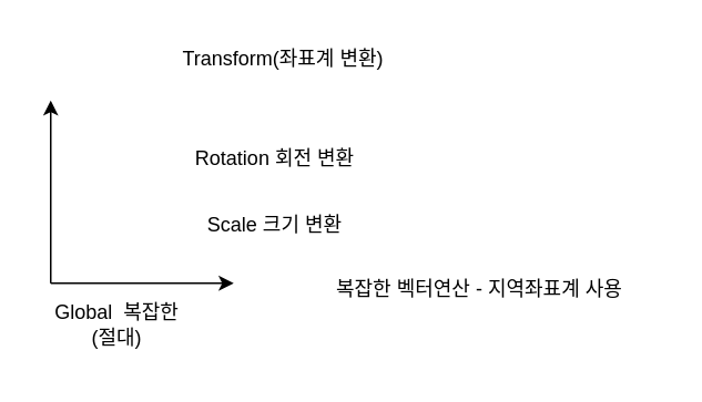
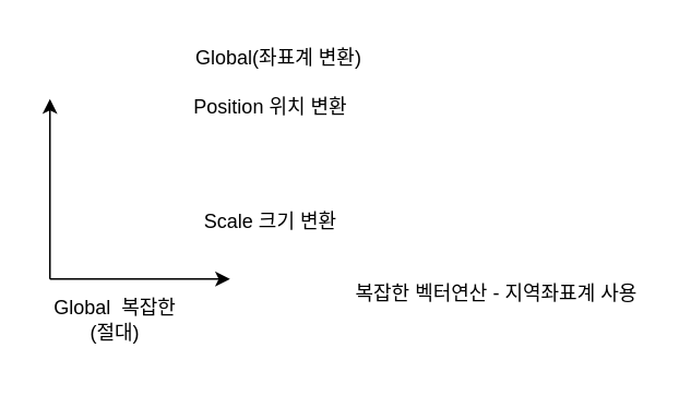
  <mxCell id="0" />
  <mxCell id="1" parent="0" />
  <mxCell id="2" value="" style="endArrow=classic;html=1;rounded=0;" edge="1" parent="1"><mxGeometry width="50" height="50" relative="1" as="geometry"><mxPoint x="30" y="170" as="sourcePoint" /><mxPoint x="30" y="60" as="targetPoint" /></mxGeometry></mxCell>
  <mxCell id="3" value="" style="endArrow=classic;html=1;rounded=0;" edge="1" parent="1"><mxGeometry width="50" height="50" relative="1" as="geometry"><mxPoint x="30" y="170" as="sourcePoint" /><mxPoint x="140" y="170" as="targetPoint" /></mxGeometry></mxCell>
  <mxCell id="4" value="Global&amp;nbsp; 복잡한&lt;div&gt;(절대)&lt;/div&gt;" style="text;html=1;align=center;verticalAlign=middle;whiteSpace=wrap;rounded=0;" vertex="1" parent="1"><mxGeometry x="20" y="180" width="100" height="30" as="geometry" /></mxCell>
- <mxCell id="5" value="Transform(좌표계 변환)" style="text;html=1;align=center;verticalAlign=middle;whiteSpace=wrap;rounded=0;" vertex="1" parent="1"><mxGeometry x="90" y="20" width="160" height="30" as="geometry" /></mxCell>
- <mxCell id="6" value="복잡한 벡터연산 - 지역좌표계 사용" style="text;html=1;whiteSpace=wrap;overflow=hidden;rounded=0;" vertex="1" parent="1"><mxGeometry x="200" y="160" width="200" height="60" as="geometry" /></mxCell>
- <mxCell id="8" value="Rotation 회전 변환" style="text;html=1;align=center;verticalAlign=middle;whiteSpace=wrap;rounded=0;" vertex="1" parent="1"><mxGeometry x="100" y="80" width="130" height="30" as="geometry" /></mxCell>
+ <mxCell id="5" value="Global(좌표계 변환)" style="text;html=1;align=center;verticalAlign=middle;whiteSpace=wrap;rounded=0;" vertex="1" parent="1"><mxGeometry x="90" y="20" width="160" height="30" as="geometry" /></mxCell>
+ <mxCell id="6" value="복잡한 벡터연산 - 지역좌표계 사용" style="text;html=1;whiteSpace=wrap;overflow=hidden;rounded=0;" vertex="1" parent="1"><mxGeometry x="215" y="165" width="200" height="60" as="geometry" /></mxCell>
+ <mxCell id="7" value="Position 위치 변환" style="text;html=1;align=center;verticalAlign=middle;whiteSpace=wrap;rounded=0;" vertex="1" parent="1"><mxGeometry x="100" y="50" width="130" height="30" as="geometry" /></mxCell>
  <mxCell id="9" value="Scale 크기 변환" style="text;html=1;align=center;verticalAlign=middle;whiteSpace=wrap;rounded=0;" vertex="1" parent="1"><mxGeometry x="100" y="120" width="130" height="30" as="geometry" /></mxCell>
